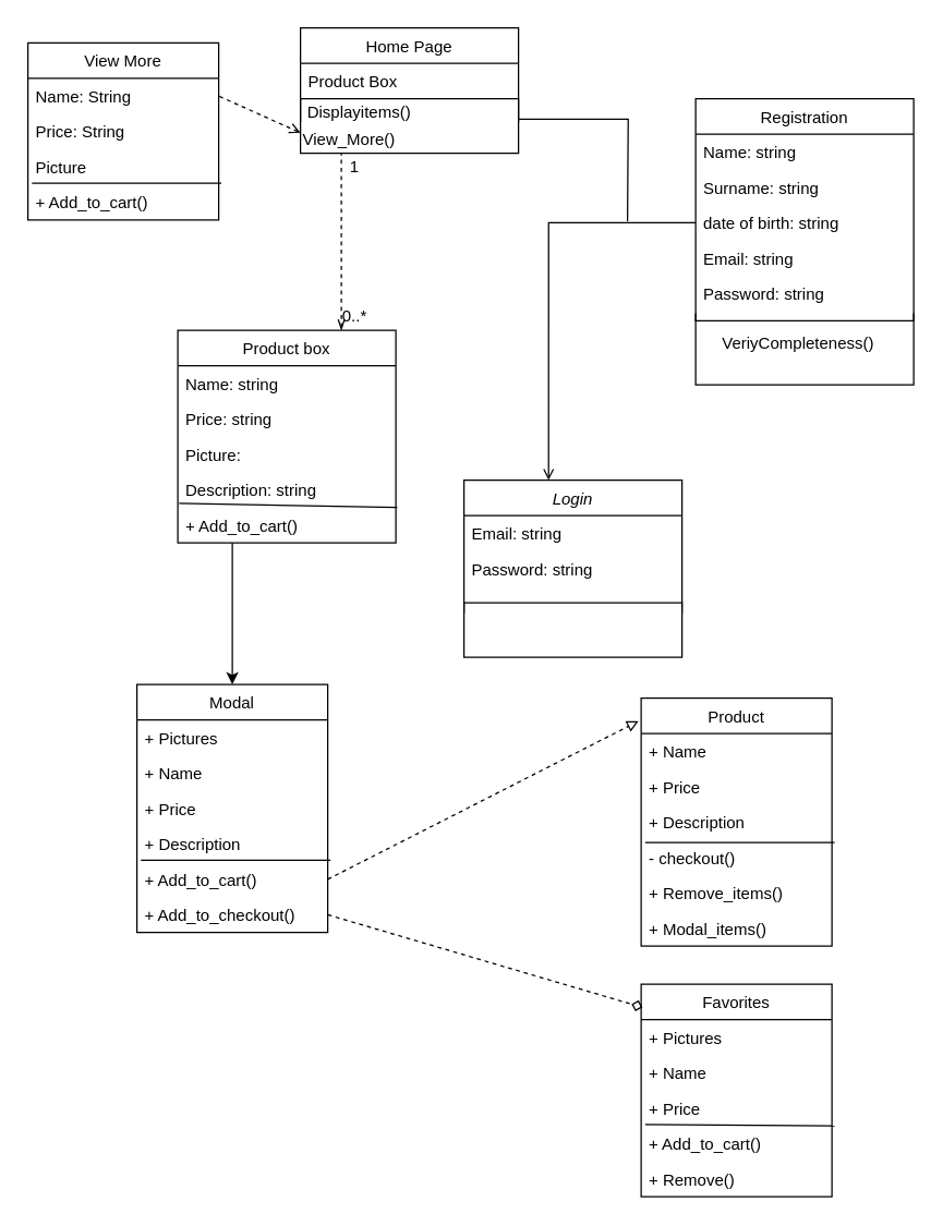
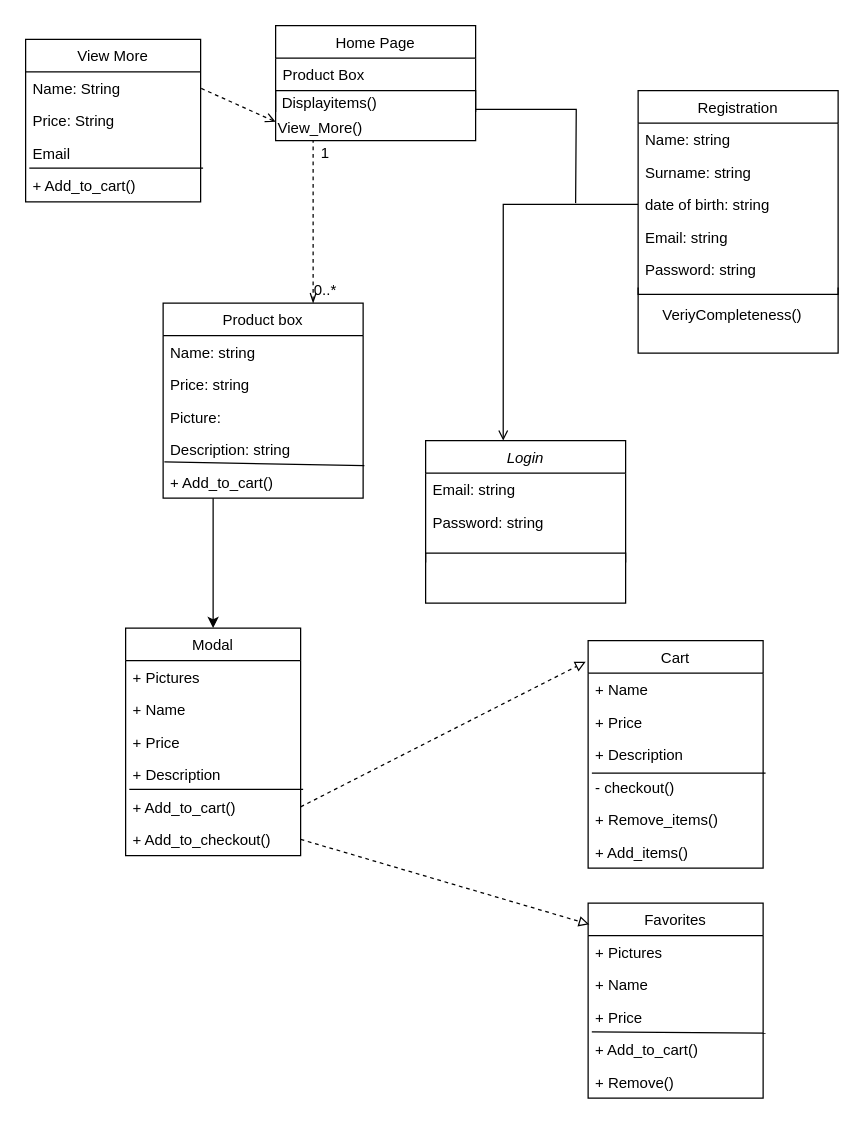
  <mxCell id="0" />
  <mxCell id="1" parent="0" />
  <mxCell id="2" value="Login" style="swimlane;fontStyle=2;align=center;verticalAlign=top;childLayout=stackLayout;horizontal=1;startSize=26;horizontalStack=0;resizeParent=1;resizeLast=0;collapsible=1;marginBottom=0;rounded=0;shadow=0;strokeWidth=1;" parent="1" vertex="1"><mxGeometry x="340" y="352" width="160" height="130" as="geometry"><mxRectangle x="230" y="140" width="160" height="26" as="alternateBounds" /></mxGeometry></mxCell>
  <mxCell id="3" value="Email: string" style="text;align=left;verticalAlign=top;spacingLeft=4;spacingRight=4;overflow=hidden;rotatable=0;points=[[0,0.5],[1,0.5]];portConstraint=eastwest;" parent="2" vertex="1"><mxGeometry y="26" width="160" height="26" as="geometry" /></mxCell>
  <mxCell id="4" value="Password: string" style="text;align=left;verticalAlign=top;spacingLeft=4;spacingRight=4;overflow=hidden;rotatable=0;points=[[0,0.5],[1,0.5]];portConstraint=eastwest;rounded=0;shadow=0;html=0;" parent="2" vertex="1"><mxGeometry y="52" width="160" height="26" as="geometry" /></mxCell>
  <mxCell id="5" style="edgeStyle=orthogonalEdgeStyle;rounded=0;orthogonalLoop=1;jettySize=auto;html=1;exitX=0.75;exitY=0;exitDx=0;exitDy=0;endArrow=none;endFill=0;startArrow=openThin;startFill=0;dashed=1;" parent="1" source="6" edge="1"><mxGeometry relative="1" as="geometry"><mxPoint x="250" y="112" as="targetPoint" /></mxGeometry></mxCell>
  <mxCell id="6" value="Product box" style="swimlane;fontStyle=0;align=center;verticalAlign=top;childLayout=stackLayout;horizontal=1;startSize=26;horizontalStack=0;resizeParent=1;resizeLast=0;collapsible=1;marginBottom=0;rounded=0;shadow=0;strokeWidth=1;" parent="1" vertex="1"><mxGeometry x="130" y="242" width="160" height="156" as="geometry"><mxRectangle x="130" y="380" width="160" height="26" as="alternateBounds" /></mxGeometry></mxCell>
  <mxCell id="7" value="Name: string" style="text;align=left;verticalAlign=top;spacingLeft=4;spacingRight=4;overflow=hidden;rotatable=0;points=[[0,0.5],[1,0.5]];portConstraint=eastwest;" parent="6" vertex="1"><mxGeometry y="26" width="160" height="26" as="geometry" /></mxCell>
  <mxCell id="8" value="Price: string" style="text;align=left;verticalAlign=top;spacingLeft=4;spacingRight=4;overflow=hidden;rotatable=0;points=[[0,0.5],[1,0.5]];portConstraint=eastwest;rounded=0;shadow=0;html=0;" parent="6" vertex="1"><mxGeometry y="52" width="160" height="26" as="geometry" /></mxCell>
  <mxCell id="9" value="Picture: " style="text;align=left;verticalAlign=top;spacingLeft=4;spacingRight=4;overflow=hidden;rotatable=0;points=[[0,0.5],[1,0.5]];portConstraint=eastwest;fontStyle=0" parent="6" vertex="1"><mxGeometry y="78" width="160" height="26" as="geometry" /></mxCell>
  <mxCell id="10" value="Description: string" style="text;align=left;verticalAlign=top;spacingLeft=4;spacingRight=4;overflow=hidden;rotatable=0;points=[[0,0.5],[1,0.5]];portConstraint=eastwest;fontStyle=0" parent="6" vertex="1"><mxGeometry y="104" width="160" height="26" as="geometry" /></mxCell>
  <mxCell id="11" value="+ Add_to_cart()" style="text;align=left;verticalAlign=top;spacingLeft=4;spacingRight=4;overflow=hidden;rotatable=0;points=[[0,0.5],[1,0.5]];portConstraint=eastwest;fontStyle=0" vertex="1" parent="6"><mxGeometry y="130" width="160" height="26" as="geometry" /></mxCell>
  <mxCell id="12" value="" style="endArrow=none;html=1;" edge="1" parent="6"><mxGeometry width="50" height="50" relative="1" as="geometry"><mxPoint x="1" y="127" as="sourcePoint" /><mxPoint x="161" y="130" as="targetPoint" /></mxGeometry></mxCell>
  <mxCell id="13" value="Home Page" style="swimlane;fontStyle=0;align=center;verticalAlign=top;childLayout=stackLayout;horizontal=1;startSize=26;horizontalStack=0;resizeParent=1;resizeLast=0;collapsible=1;marginBottom=0;rounded=0;shadow=0;strokeWidth=1;" parent="1" vertex="1"><mxGeometry x="220" y="20" width="160" height="92" as="geometry"><mxRectangle x="340" y="380" width="170" height="26" as="alternateBounds" /></mxGeometry></mxCell>
  <mxCell id="14" value="Product Box&#10;&#10;&#10;" style="text;align=left;verticalAlign=top;spacingLeft=4;spacingRight=4;overflow=hidden;rotatable=0;points=[[0,0.5],[1,0.5]];portConstraint=eastwest;" parent="13" vertex="1"><mxGeometry y="26" width="160" height="26" as="geometry" /></mxCell>
  <mxCell id="15" value="&lt;div align=&quot;left&quot;&gt;&amp;nbsp;Displayitems()&lt;/div&gt;" style="text;html=1;strokeColor=none;fillColor=none;align=left;verticalAlign=middle;whiteSpace=wrap;rounded=0;" parent="13" vertex="1"><mxGeometry y="52" width="160" height="20" as="geometry" /></mxCell>
  <mxCell id="16" value="&lt;div align=&quot;left&quot;&gt;View_More()&lt;/div&gt;" style="text;html=1;strokeColor=none;fillColor=none;align=left;verticalAlign=middle;whiteSpace=wrap;rounded=0;" vertex="1" parent="13"><mxGeometry y="72" width="160" height="20" as="geometry" /></mxCell>
  <mxCell id="17" value="Registration" style="swimlane;fontStyle=0;align=center;verticalAlign=top;childLayout=stackLayout;horizontal=1;startSize=26;horizontalStack=0;resizeParent=1;resizeLast=0;collapsible=1;marginBottom=0;rounded=0;shadow=0;strokeWidth=1;" parent="1" vertex="1"><mxGeometry x="510" y="72" width="160" height="210" as="geometry"><mxRectangle x="550" y="140" width="160" height="26" as="alternateBounds" /></mxGeometry></mxCell>
  <mxCell id="18" value="Name: string" style="text;align=left;verticalAlign=top;spacingLeft=4;spacingRight=4;overflow=hidden;rotatable=0;points=[[0,0.5],[1,0.5]];portConstraint=eastwest;" parent="17" vertex="1"><mxGeometry y="26" width="160" height="26" as="geometry" /></mxCell>
  <mxCell id="19" value="Surname: string" style="text;align=left;verticalAlign=top;spacingLeft=4;spacingRight=4;overflow=hidden;rotatable=0;points=[[0,0.5],[1,0.5]];portConstraint=eastwest;rounded=0;shadow=0;html=0;" parent="17" vertex="1"><mxGeometry y="52" width="160" height="26" as="geometry" /></mxCell>
  <mxCell id="20" value="date of birth: string" style="text;align=left;verticalAlign=top;spacingLeft=4;spacingRight=4;overflow=hidden;rotatable=0;points=[[0,0.5],[1,0.5]];portConstraint=eastwest;rounded=0;shadow=0;html=0;" parent="17" vertex="1"><mxGeometry y="78" width="160" height="26" as="geometry" /></mxCell>
  <mxCell id="21" value="Email: string" style="text;align=left;verticalAlign=top;spacingLeft=4;spacingRight=4;overflow=hidden;rotatable=0;points=[[0,0.5],[1,0.5]];portConstraint=eastwest;rounded=0;shadow=0;html=0;" parent="17" vertex="1"><mxGeometry y="104" width="160" height="26" as="geometry" /></mxCell>
  <mxCell id="22" value="Password: string" style="text;align=left;verticalAlign=top;spacingLeft=4;spacingRight=4;overflow=hidden;rotatable=0;points=[[0,0.5],[1,0.5]];portConstraint=eastwest;rounded=0;shadow=0;html=0;" parent="17" vertex="1"><mxGeometry y="130" width="160" height="26" as="geometry" /></mxCell>
  <mxCell id="23" value="1" style="text;html=1;strokeColor=none;fillColor=none;align=center;verticalAlign=middle;whiteSpace=wrap;rounded=0;" parent="1" vertex="1"><mxGeometry x="250" y="112" width="20" height="20" as="geometry" /></mxCell>
  <mxCell id="24" value="0..*" style="text;html=1;strokeColor=none;fillColor=none;align=center;verticalAlign=middle;whiteSpace=wrap;rounded=0;" parent="1" vertex="1"><mxGeometry x="250" y="222" width="20" height="20" as="geometry" /></mxCell>
  <mxCell id="25" style="edgeStyle=orthogonalEdgeStyle;rounded=0;orthogonalLoop=1;jettySize=auto;html=1;exitX=0;exitY=0.75;exitDx=0;exitDy=0;entryX=1;entryY=0.75;entryDx=0;entryDy=0;endArrow=none;endFill=0;" parent="1" source="17" target="17" edge="1"><mxGeometry relative="1" as="geometry"><Array as="points"><mxPoint x="580" y="235" /><mxPoint x="580" y="235" /></Array></mxGeometry></mxCell>
  <mxCell id="26" value="VeriyCompleteness() " style="text;html=1;align=center;verticalAlign=middle;resizable=0;points=[];autosize=1;strokeColor=none;fillColor=none;" parent="1" vertex="1"><mxGeometry x="520" y="242" width="130" height="20" as="geometry" /></mxCell>
  <mxCell id="27" style="edgeStyle=orthogonalEdgeStyle;rounded=0;orthogonalLoop=1;jettySize=auto;html=1;exitX=0;exitY=0.75;exitDx=0;exitDy=0;entryX=1;entryY=0.75;entryDx=0;entryDy=0;endArrow=none;endFill=0;" parent="1" source="2" target="2" edge="1"><mxGeometry relative="1" as="geometry"><Array as="points"><mxPoint x="430" y="442" /><mxPoint x="430" y="442" /></Array></mxGeometry></mxCell>
  <mxCell id="28" style="edgeStyle=orthogonalEdgeStyle;rounded=0;orthogonalLoop=1;jettySize=auto;html=1;exitX=0;exitY=0.5;exitDx=0;exitDy=0;entryX=0.388;entryY=0;entryDx=0;entryDy=0;entryPerimeter=0;startArrow=none;startFill=0;endArrow=open;endFill=0;" parent="1" source="20" target="2" edge="1"><mxGeometry relative="1" as="geometry"><Array as="points"><mxPoint x="402" y="163" /></Array></mxGeometry></mxCell>
  <mxCell id="29" style="edgeStyle=orthogonalEdgeStyle;rounded=0;orthogonalLoop=1;jettySize=auto;html=1;exitX=0;exitY=0.75;exitDx=0;exitDy=0;entryX=1;entryY=0.75;entryDx=0;entryDy=0;startArrow=none;startFill=0;endArrow=none;endFill=0;" parent="1" source="13" target="13" edge="1"><mxGeometry relative="1" as="geometry"><Array as="points"><mxPoint x="220" y="72" /><mxPoint x="380" y="72" /></Array></mxGeometry></mxCell>
  <mxCell id="30" style="edgeStyle=orthogonalEdgeStyle;rounded=0;orthogonalLoop=1;jettySize=auto;html=1;exitX=1;exitY=0.75;exitDx=0;exitDy=0;startArrow=none;startFill=0;endArrow=none;endFill=0;" parent="1" source="15" edge="1"><mxGeometry relative="1" as="geometry"><mxPoint x="460" y="162" as="targetPoint" /></mxGeometry></mxCell>
  <mxCell id="31" value="Modal" style="swimlane;fontStyle=0;childLayout=stackLayout;horizontal=1;startSize=26;horizontalStack=0;resizeParent=1;resizeParentMax=0;resizeLast=0;collapsible=1;marginBottom=0;" vertex="1" parent="1"><mxGeometry x="100" y="502" width="140" height="182" as="geometry" /></mxCell>
  <mxCell id="32" value="+ Pictures" style="text;strokeColor=none;fillColor=none;align=left;verticalAlign=top;spacingLeft=4;spacingRight=4;overflow=hidden;rotatable=0;points=[[0,0.5],[1,0.5]];portConstraint=eastwest;" vertex="1" parent="31"><mxGeometry y="26" width="140" height="26" as="geometry" /></mxCell>
  <mxCell id="33" value="+ Name" style="text;strokeColor=none;fillColor=none;align=left;verticalAlign=top;spacingLeft=4;spacingRight=4;overflow=hidden;rotatable=0;points=[[0,0.5],[1,0.5]];portConstraint=eastwest;" vertex="1" parent="31"><mxGeometry y="52" width="140" height="26" as="geometry" /></mxCell>
  <mxCell id="34" value="+ Price" style="text;strokeColor=none;fillColor=none;align=left;verticalAlign=top;spacingLeft=4;spacingRight=4;overflow=hidden;rotatable=0;points=[[0,0.5],[1,0.5]];portConstraint=eastwest;" vertex="1" parent="31"><mxGeometry y="78" width="140" height="26" as="geometry" /></mxCell>
  <mxCell id="35" value="+ Description" style="text;fillColor=none;align=left;verticalAlign=top;spacingLeft=4;spacingRight=4;overflow=hidden;rotatable=0;points=[[0,0.5],[1,0.5]];portConstraint=eastwest;perimeterSpacing=0;" vertex="1" parent="31"><mxGeometry y="104" width="140" height="26" as="geometry" /></mxCell>
  <mxCell id="36" value="+ Add_to_cart()" style="text;strokeColor=none;fillColor=none;align=left;verticalAlign=top;spacingLeft=4;spacingRight=4;overflow=hidden;rotatable=0;points=[[0,0.5],[1,0.5]];portConstraint=eastwest;" vertex="1" parent="31"><mxGeometry y="130" width="140" height="26" as="geometry" /></mxCell>
  <mxCell id="37" value="+ Add_to_checkout()" style="text;strokeColor=none;fillColor=none;align=left;verticalAlign=top;spacingLeft=4;spacingRight=4;overflow=hidden;rotatable=0;points=[[0,0.5],[1,0.5]];portConstraint=eastwest;" vertex="1" parent="31"><mxGeometry y="156" width="140" height="26" as="geometry" /></mxCell>
  <mxCell id="38" value="" style="endArrow=none;html=1;exitX=0.021;exitY=-0.038;exitDx=0;exitDy=0;exitPerimeter=0;" edge="1" parent="31" source="36"><mxGeometry width="50" height="50" relative="1" as="geometry"><mxPoint x="-190" y="160" as="sourcePoint" /><mxPoint x="142" y="129" as="targetPoint" /></mxGeometry></mxCell>
  <mxCell id="39" value="" style="endArrow=classic;html=1;exitX=0.25;exitY=1;exitDx=0;exitDy=0;entryX=0.5;entryY=0;entryDx=0;entryDy=0;" edge="1" parent="1" source="6" target="31"><mxGeometry width="50" height="50" relative="1" as="geometry"><mxPoint x="390" y="402" as="sourcePoint" /><mxPoint x="440" y="352" as="targetPoint" /></mxGeometry></mxCell>
- <mxCell id="40" value="Product" style="swimlane;fontStyle=0;childLayout=stackLayout;horizontal=1;startSize=26;horizontalStack=0;resizeParent=1;resizeParentMax=0;resizeLast=0;collapsible=1;marginBottom=0;" vertex="1" parent="1"><mxGeometry x="470" y="512" width="140" height="182" as="geometry" /></mxCell>
+ <mxCell id="40" value="Cart" style="swimlane;fontStyle=0;childLayout=stackLayout;horizontal=1;startSize=26;horizontalStack=0;resizeParent=1;resizeParentMax=0;resizeLast=0;collapsible=1;marginBottom=0;" vertex="1" parent="1"><mxGeometry x="470" y="512" width="140" height="182" as="geometry" /></mxCell>
  <mxCell id="41" value="+ Name" style="text;strokeColor=none;fillColor=none;align=left;verticalAlign=top;spacingLeft=4;spacingRight=4;overflow=hidden;rotatable=0;points=[[0,0.5],[1,0.5]];portConstraint=eastwest;" vertex="1" parent="40"><mxGeometry y="26" width="140" height="26" as="geometry" /></mxCell>
  <mxCell id="42" value="+ Price" style="text;strokeColor=none;fillColor=none;align=left;verticalAlign=top;spacingLeft=4;spacingRight=4;overflow=hidden;rotatable=0;points=[[0,0.5],[1,0.5]];portConstraint=eastwest;" vertex="1" parent="40"><mxGeometry y="52" width="140" height="26" as="geometry" /></mxCell>
  <mxCell id="43" value="+ Description" style="text;fillColor=none;align=left;verticalAlign=top;spacingLeft=4;spacingRight=4;overflow=hidden;rotatable=0;points=[[0,0.5],[1,0.5]];portConstraint=eastwest;perimeterSpacing=0;" vertex="1" parent="40"><mxGeometry y="78" width="140" height="26" as="geometry" /></mxCell>
  <mxCell id="44" value="- checkout()" style="text;strokeColor=none;fillColor=none;align=left;verticalAlign=top;spacingLeft=4;spacingRight=4;overflow=hidden;rotatable=0;points=[[0,0.5],[1,0.5]];portConstraint=eastwest;" vertex="1" parent="40"><mxGeometry y="104" width="140" height="26" as="geometry" /></mxCell>
  <mxCell id="45" value="+ Remove_items()" style="text;strokeColor=none;fillColor=none;align=left;verticalAlign=top;spacingLeft=4;spacingRight=4;overflow=hidden;rotatable=0;points=[[0,0.5],[1,0.5]];portConstraint=eastwest;" vertex="1" parent="40"><mxGeometry y="130" width="140" height="26" as="geometry" /></mxCell>
  <mxCell id="46" value="" style="endArrow=none;html=1;entryX=1.014;entryY=0.077;entryDx=0;entryDy=0;entryPerimeter=0;" edge="1" parent="40" target="44"><mxGeometry width="50" height="50" relative="1" as="geometry"><mxPoint x="3" y="106" as="sourcePoint" /><mxPoint x="142" y="129" as="targetPoint" /></mxGeometry></mxCell>
- <mxCell id="47" value="+ Modal_items()" style="text;strokeColor=none;fillColor=none;align=left;verticalAlign=top;spacingLeft=4;spacingRight=4;overflow=hidden;rotatable=0;points=[[0,0.5],[1,0.5]];portConstraint=eastwest;" vertex="1" parent="40"><mxGeometry y="156" width="140" height="26" as="geometry" /></mxCell>
+ <mxCell id="47" value="+ Add_items()" style="text;strokeColor=none;fillColor=none;align=left;verticalAlign=top;spacingLeft=4;spacingRight=4;overflow=hidden;rotatable=0;points=[[0,0.5],[1,0.5]];portConstraint=eastwest;" vertex="1" parent="40"><mxGeometry y="156" width="140" height="26" as="geometry" /></mxCell>
  <mxCell id="48" value="" style="endArrow=block;html=1;exitX=1;exitY=0.5;exitDx=0;exitDy=0;entryX=-0.014;entryY=0.093;entryDx=0;entryDy=0;entryPerimeter=0;dashed=1;endFill=0;" edge="1" parent="1" source="36" target="40"><mxGeometry width="50" height="50" relative="1" as="geometry"><mxPoint x="180" y="390" as="sourcePoint" /><mxPoint x="180" y="512" as="targetPoint" /></mxGeometry></mxCell>
  <mxCell id="49" value="Favorites" style="swimlane;fontStyle=0;childLayout=stackLayout;horizontal=1;startSize=26;horizontalStack=0;resizeParent=1;resizeParentMax=0;resizeLast=0;collapsible=1;marginBottom=0;" vertex="1" parent="1"><mxGeometry x="470" y="722" width="140" height="156" as="geometry" /></mxCell>
  <mxCell id="50" value="+ Pictures" style="text;strokeColor=none;fillColor=none;align=left;verticalAlign=top;spacingLeft=4;spacingRight=4;overflow=hidden;rotatable=0;points=[[0,0.5],[1,0.5]];portConstraint=eastwest;" vertex="1" parent="49"><mxGeometry y="26" width="140" height="26" as="geometry" /></mxCell>
  <mxCell id="51" value="+ Name" style="text;strokeColor=none;fillColor=none;align=left;verticalAlign=top;spacingLeft=4;spacingRight=4;overflow=hidden;rotatable=0;points=[[0,0.5],[1,0.5]];portConstraint=eastwest;" vertex="1" parent="49"><mxGeometry y="52" width="140" height="26" as="geometry" /></mxCell>
  <mxCell id="52" value="+ Price" style="text;strokeColor=none;fillColor=none;align=left;verticalAlign=top;spacingLeft=4;spacingRight=4;overflow=hidden;rotatable=0;points=[[0,0.5],[1,0.5]];portConstraint=eastwest;" vertex="1" parent="49"><mxGeometry y="78" width="140" height="26" as="geometry" /></mxCell>
  <mxCell id="53" value="+ Add_to_cart()" style="text;strokeColor=none;fillColor=none;align=left;verticalAlign=top;spacingLeft=4;spacingRight=4;overflow=hidden;rotatable=0;points=[[0,0.5],[1,0.5]];portConstraint=eastwest;" vertex="1" parent="49"><mxGeometry y="104" width="140" height="26" as="geometry" /></mxCell>
  <mxCell id="54" value="+ Remove()" style="text;strokeColor=none;fillColor=none;align=left;verticalAlign=top;spacingLeft=4;spacingRight=4;overflow=hidden;rotatable=0;points=[[0,0.5],[1,0.5]];portConstraint=eastwest;" vertex="1" parent="49"><mxGeometry y="130" width="140" height="26" as="geometry" /></mxCell>
  <mxCell id="55" value="" style="endArrow=none;html=1;exitX=0.021;exitY=-0.038;exitDx=0;exitDy=0;exitPerimeter=0;entryX=1.014;entryY=0;entryDx=0;entryDy=0;entryPerimeter=0;" edge="1" parent="49" source="53" target="53"><mxGeometry width="50" height="50" relative="1" as="geometry"><mxPoint x="-190" y="160" as="sourcePoint" /><mxPoint x="142" y="129" as="targetPoint" /></mxGeometry></mxCell>
- <mxCell id="56" value="" style="endArrow=diamond;html=1;exitX=1;exitY=0.5;exitDx=0;exitDy=0;entryX=0.007;entryY=0.109;entryDx=0;entryDy=0;entryPerimeter=0;dashed=1;endFill=0;" edge="1" parent="1" source="37" target="49"><mxGeometry width="50" height="50" relative="1" as="geometry"><mxPoint x="250" y="655" as="sourcePoint" /><mxPoint x="478.04" y="538.926" as="targetPoint" /></mxGeometry></mxCell>
+ <mxCell id="56" value="" style="endArrow=block;html=1;exitX=1;exitY=0.5;exitDx=0;exitDy=0;entryX=0.007;entryY=0.109;entryDx=0;entryDy=0;entryPerimeter=0;dashed=1;endFill=0;" edge="1" parent="1" source="37" target="49"><mxGeometry width="50" height="50" relative="1" as="geometry"><mxPoint x="250" y="655" as="sourcePoint" /><mxPoint x="478.04" y="538.926" as="targetPoint" /></mxGeometry></mxCell>
  <mxCell id="57" value="View More" style="swimlane;fontStyle=0;childLayout=stackLayout;horizontal=1;startSize=26;horizontalStack=0;resizeParent=1;resizeParentMax=0;resizeLast=0;collapsible=1;marginBottom=0;" vertex="1" parent="1"><mxGeometry x="20" y="31" width="140" height="130" as="geometry" /></mxCell>
  <mxCell id="58" value="Name: String" style="text;strokeColor=none;fillColor=none;align=left;verticalAlign=top;spacingLeft=4;spacingRight=4;overflow=hidden;rotatable=0;points=[[0,0.5],[1,0.5]];portConstraint=eastwest;" vertex="1" parent="57"><mxGeometry y="26" width="140" height="26" as="geometry" /></mxCell>
  <mxCell id="59" value="Price: String" style="text;strokeColor=none;fillColor=none;align=left;verticalAlign=top;spacingLeft=4;spacingRight=4;overflow=hidden;rotatable=0;points=[[0,0.5],[1,0.5]];portConstraint=eastwest;" vertex="1" parent="57"><mxGeometry y="52" width="140" height="26" as="geometry" /></mxCell>
- <mxCell id="60" value="Picture" style="text;strokeColor=none;fillColor=none;align=left;verticalAlign=top;spacingLeft=4;spacingRight=4;overflow=hidden;rotatable=0;points=[[0,0.5],[1,0.5]];portConstraint=eastwest;" vertex="1" parent="57"><mxGeometry y="78" width="140" height="26" as="geometry" /></mxCell>
+ <mxCell id="60" value="Email" style="text;strokeColor=none;fillColor=none;align=left;verticalAlign=top;spacingLeft=4;spacingRight=4;overflow=hidden;rotatable=0;points=[[0,0.5],[1,0.5]];portConstraint=eastwest;" vertex="1" parent="57"><mxGeometry y="78" width="140" height="26" as="geometry" /></mxCell>
  <mxCell id="61" value="+ Add_to_cart()" style="text;strokeColor=none;fillColor=none;align=left;verticalAlign=top;spacingLeft=4;spacingRight=4;overflow=hidden;rotatable=0;points=[[0,0.5],[1,0.5]];portConstraint=eastwest;" vertex="1" parent="57"><mxGeometry y="104" width="140" height="26" as="geometry" /></mxCell>
  <mxCell id="62" value="" style="endArrow=none;html=1;exitX=0.021;exitY=-0.038;exitDx=0;exitDy=0;exitPerimeter=0;entryX=1.014;entryY=-0.038;entryDx=0;entryDy=0;entryPerimeter=0;" edge="1" parent="57" source="61" target="61"><mxGeometry width="50" height="50" relative="1" as="geometry"><mxPoint x="-190" y="160" as="sourcePoint" /><mxPoint x="142" y="129" as="targetPoint" /></mxGeometry></mxCell>
  <mxCell id="63" style="rounded=0;orthogonalLoop=1;jettySize=auto;html=1;startArrow=open;startFill=0;endArrow=none;endFill=0;entryX=1;entryY=0.5;entryDx=0;entryDy=0;exitX=0;exitY=0.25;exitDx=0;exitDy=0;dashed=1;" edge="1" parent="1" source="16" target="58"><mxGeometry relative="1" as="geometry"><mxPoint x="470" y="172" as="targetPoint" /><mxPoint x="180" y="132" as="sourcePoint" /></mxGeometry></mxCell>
